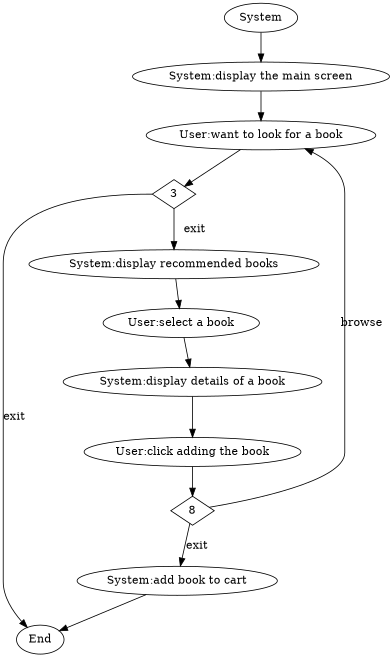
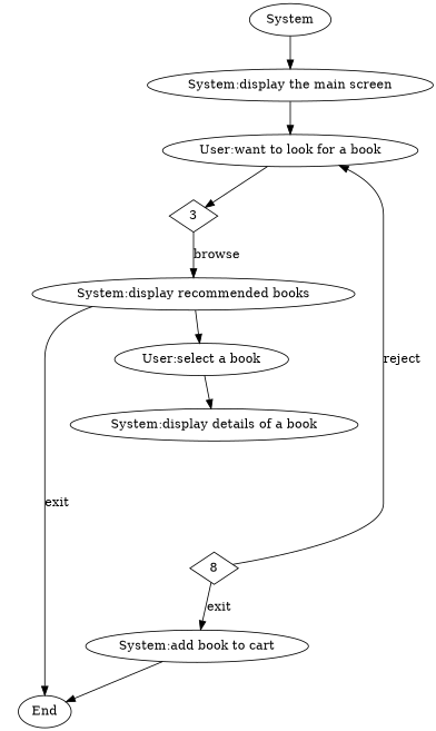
  digraph {
    node [type=System]
    edge [type=D]
    n1 [label=System type=A]
    n2 [label="System:display the main screen"]
    n3 [label="User:want to look for a book" type=user]
    3 [shape=diamond type=C]
    n5 [label="System:display recommended books"]
    n6 [label=End type=E]
    n7 [label="User:select a book" type=user]
    n8 [label="System:display details of a book"]
-   n9 [label="User:click adding the book" type=user]
    8 [shape=diamond type=C]
    n11 [label="System:add book to cart"]
    n1 -> n2
    n2 -> n3
    n3 -> 3
-   3 -> n5 [label=exit type=C]
-   3 -> n6 [label=exit type=C]
+   3 -> n5 [label=browse type=C]
+   n5 -> n6 [label=exit type=C]
    n5 -> n7
    n7 -> n8
-   n8 -> n9
-   n9 -> 8
-   8 -> n3 [label=browse type=C]
+   8 -> n3 [label=reject type=C]
    8 -> n11 [label=exit type=C]
    n11 -> n6
  }
